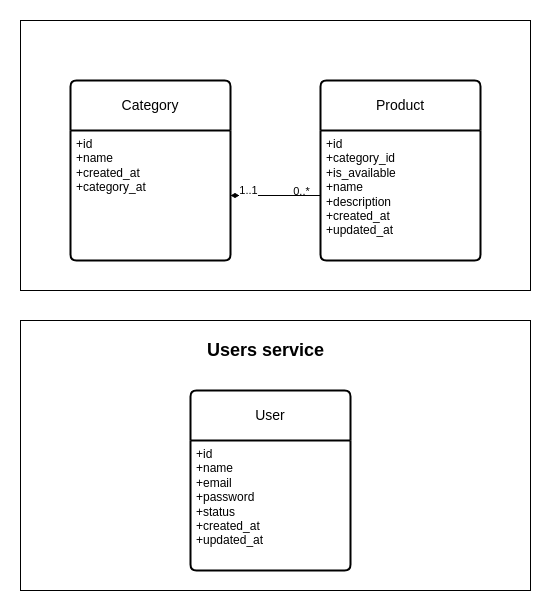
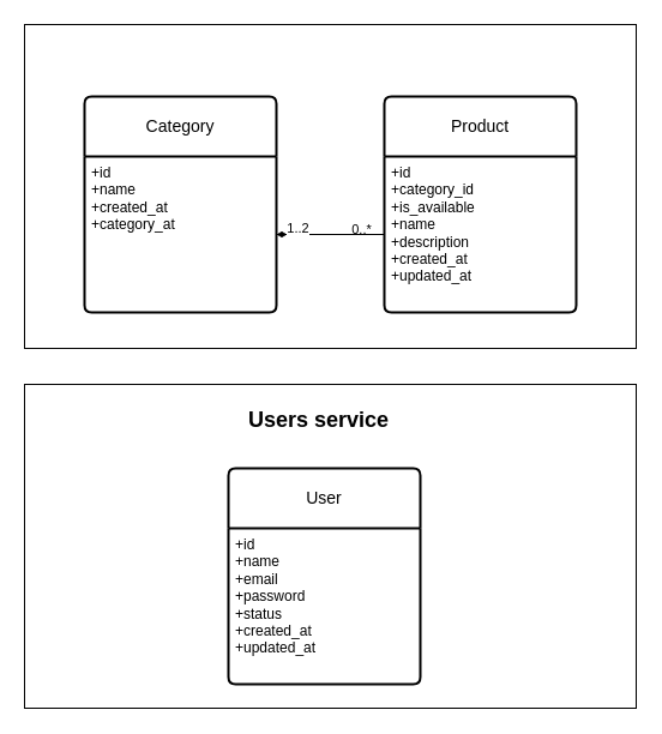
  <mxCell id="0" />
  <mxCell id="1" parent="0" />
  <mxCell id="2" value="" style="rounded=0;whiteSpace=wrap;html=1;" parent="1" vertex="1"><mxGeometry x="20" y="20" width="510" height="270" as="geometry" /></mxCell>
  <mxCell id="3" value="Product" style="swimlane;childLayout=stackLayout;horizontal=1;startSize=50;horizontalStack=0;rounded=1;fontSize=14;fontStyle=0;strokeWidth=2;resizeParent=0;resizeLast=1;shadow=0;dashed=0;align=center;arcSize=4;whiteSpace=wrap;html=1;" parent="1" vertex="1"><mxGeometry x="320" y="80" width="160" height="180" as="geometry" /></mxCell>
  <mxCell id="4" value="+id&lt;div&gt;+category_id&lt;br&gt;+is_available&lt;br&gt;+name&lt;br&gt;+description&lt;div&gt;+created_at&lt;/div&gt;&lt;div&gt;+updated_at&lt;/div&gt;&lt;/div&gt;" style="align=left;strokeColor=none;fillColor=none;spacingLeft=4;spacingRight=4;fontSize=12;verticalAlign=top;resizable=0;rotatable=0;part=1;html=1;whiteSpace=wrap;" parent="3" vertex="1"><mxGeometry y="50" width="160" height="130" as="geometry" /></mxCell>
  <mxCell id="5" value="Category" style="swimlane;childLayout=stackLayout;horizontal=1;startSize=50;horizontalStack=0;rounded=1;fontSize=14;fontStyle=0;strokeWidth=2;resizeParent=0;resizeLast=1;shadow=0;dashed=0;align=center;arcSize=4;whiteSpace=wrap;html=1;" parent="1" vertex="1"><mxGeometry x="70" y="80" width="160" height="180" as="geometry" /></mxCell>
  <mxCell id="6" value="+id&lt;div&gt;+name&lt;br&gt;&lt;div&gt;+created_at&lt;/div&gt;&lt;div&gt;+category_at&lt;/div&gt;&lt;/div&gt;" style="align=left;strokeColor=none;fillColor=none;spacingLeft=4;spacingRight=4;fontSize=12;verticalAlign=top;resizable=0;rotatable=0;part=1;html=1;whiteSpace=wrap;" parent="5" vertex="1"><mxGeometry y="50" width="160" height="130" as="geometry" /></mxCell>
  <mxCell id="7" style="edgeStyle=orthogonalEdgeStyle;rounded=0;orthogonalLoop=1;jettySize=auto;html=1;endArrow=none;startFill=0;" parent="1" source="6" target="4" edge="1"><mxGeometry relative="1" as="geometry" /></mxCell>
  <mxCell id="8" value="0..*" style="edgeLabel;html=1;align=center;verticalAlign=middle;resizable=0;points=[];" parent="7" vertex="1" connectable="0"><mxGeometry x="0.444" y="-1" relative="1" as="geometry"><mxPoint x="5" y="-6" as="offset" /></mxGeometry></mxCell>
  <mxCell id="9" value="" style="edgeStyle=orthogonalEdgeStyle;rounded=0;orthogonalLoop=1;jettySize=auto;html=1;endArrow=diamondThin;startFill=0;startArrow=none;endFill=1;" parent="1" source="4" target="6" edge="1"><mxGeometry relative="1" as="geometry" /></mxCell>
- <mxCell id="10" value="1..1" style="edgeLabel;html=1;align=center;verticalAlign=middle;resizable=0;points=[];" parent="1" vertex="1" connectable="0"><mxGeometry x="259.996" y="190" as="geometry"><mxPoint x="-12" y="-1" as="offset" /></mxGeometry></mxCell>
+ <mxCell id="10" value="1..2" style="edgeLabel;html=1;align=center;verticalAlign=middle;resizable=0;points=[];" parent="1" vertex="1" connectable="0"><mxGeometry x="259.996" y="190" as="geometry"><mxPoint x="-12" y="-1" as="offset" /></mxGeometry></mxCell>
  <mxCell id="11" value="" style="rounded=0;whiteSpace=wrap;html=1;" vertex="1" parent="1"><mxGeometry x="20" y="320" width="510" height="270" as="geometry" /></mxCell>
  <mxCell id="12" value="User" style="swimlane;childLayout=stackLayout;horizontal=1;startSize=50;horizontalStack=0;rounded=1;fontSize=14;fontStyle=0;strokeWidth=2;resizeParent=0;resizeLast=1;shadow=0;dashed=0;align=center;arcSize=4;whiteSpace=wrap;html=1;" vertex="1" parent="1"><mxGeometry x="190" y="390" width="160" height="180" as="geometry" /></mxCell>
  <mxCell id="13" value="+id&lt;div&gt;+name&lt;br&gt;&lt;div&gt;+email&lt;br&gt;+password&lt;br&gt;+status&lt;br&gt;&lt;div&gt;+created_at&lt;/div&gt;&lt;div&gt;+updated_at&lt;/div&gt;&lt;/div&gt;&lt;/div&gt;" style="align=left;strokeColor=none;fillColor=none;spacingLeft=4;spacingRight=4;fontSize=12;verticalAlign=top;resizable=0;rotatable=0;part=1;html=1;whiteSpace=wrap;" vertex="1" parent="12"><mxGeometry y="50" width="160" height="130" as="geometry" /></mxCell>
  <mxCell id="14" value="Users service" style="text;html=1;align=center;verticalAlign=middle;resizable=0;points=[];autosize=1;strokeColor=none;fillColor=none;fontSize=18;fontStyle=1" vertex="1" parent="1"><mxGeometry x="200" y="330" width="130" height="40" as="geometry" /></mxCell>
